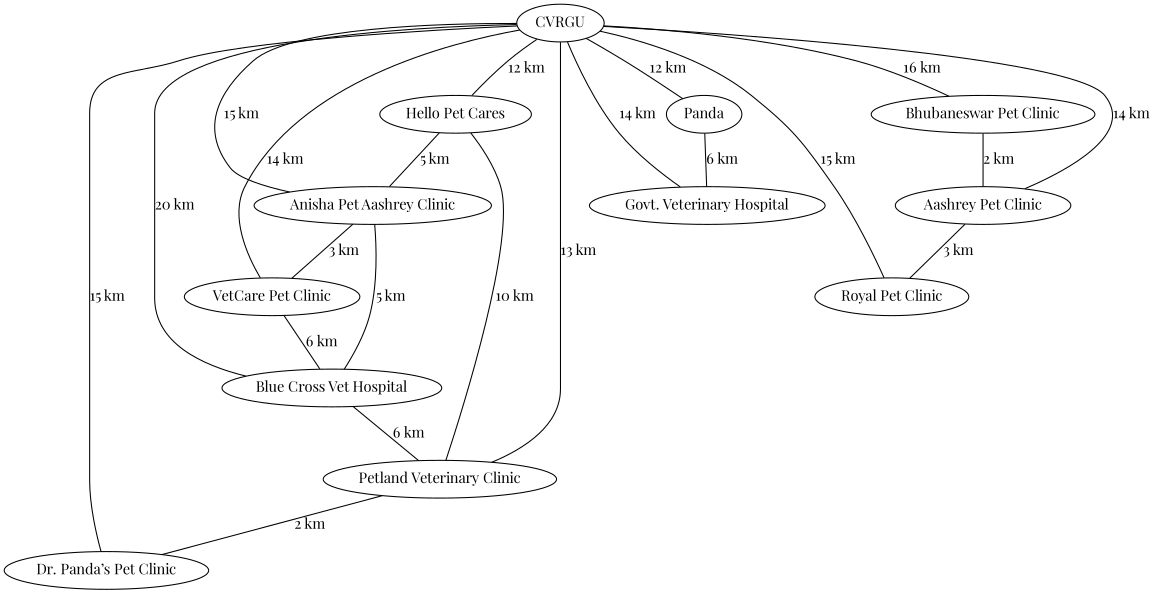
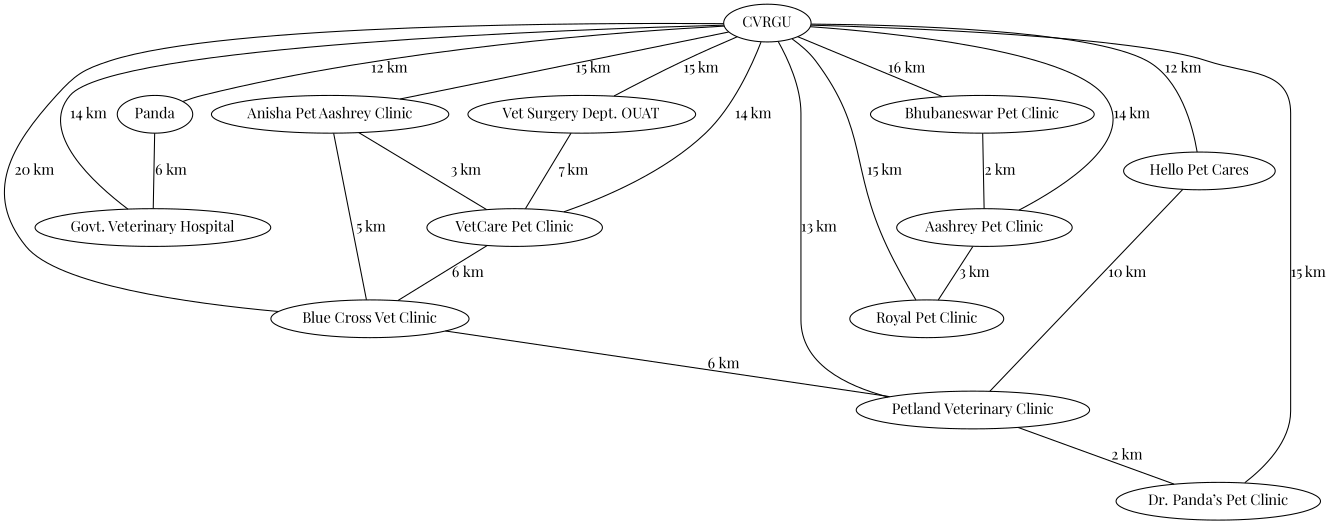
  graph {
    fontname="Playfair Display"
    node [fontname="Playfair Display"]
    edge [fontname="Playfair Display"]
    n1 [label=CVRGU]
    n2 [label="Hello Pet Cares"]
    n3 [label="Anisha Pet Aashrey Clinic"]
    n4 [label=Panda]
    n5 [label="Govt. Veterinary Hospital"]
+   n6 [label="Vet Surgery Dept. OUAT"]
    n7 [label="Bhubaneswar Pet Clinic"]
    n8 [label="Aashrey Pet Clinic"]
    n9 [label="Royal Pet Clinic"]
    n10 [label="VetCare Pet Clinic"]
-   n11 [label="Blue Cross Vet Hospital"]
+   n11 [label="Blue Cross Vet Clinic"]
    n12 [label="Petland Veterinary Clinic"]
    n13 [label="Dr. Panda’s Pet Clinic"]
    n1 -- n2 [label="12 km"]
    n1 -- n3 [label="15 km"]
    n1 -- n4 [label="12 km"]
    n1 -- n5 [label="14 km"]
+   n1 -- n6 [label="15 km"]
    n1 -- n7 [label="16 km"]
    n1 -- n8 [label="14 km"]
    n1 -- n9 [label="15 km"]
    n1 -- n10 [label="14 km"]
    n1 -- n11 [label="20 km"]
    n1 -- n12 [label="13 km"]
    n1 -- n13 [label="15 km"]
-   n2 -- n3 [label="5 km"]
    n2 -- n12 [label="10 km"]
    n3 -- n10 [label="3 km"]
    n3 -- n11 [label="5 km"]
    n4 -- n5 [label="6 km"]
+   n6 -- n10 [label="7 km"]
    n7 -- n8 [label="2 km"]
    n8 -- n9 [label="3 km"]
    n10 -- n11 [label="6 km"]
    n11 -- n12 [label="6 km"]
    n12 -- n13 [label="2 km"]
  }
